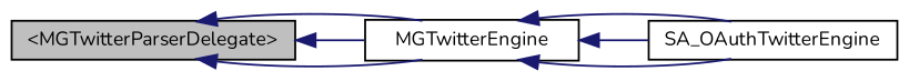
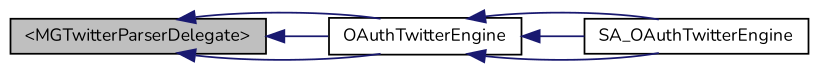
  digraph {
    rankdir=LR
    fontname=Nunito
    node [color=black fillcolor=white fontname=Nunito fontsize=10 shape=record style=filled]
    edge [color=midnightblue dir=back fontname=Nunito fontsize=10 labelfontname=Helvetica labelfontsize=10 style=solid]
    n1 [fillcolor=grey75 fontcolor=black height=0.2 label="\<MGTwitterParserDelegate\>" width=0.4]
-   n2 [height=0.2 label=MGTwitterEngine width=0.4]
+   n2 [height=0.2 label=OAuthTwitterEngine width=0.4]
    n3 [height=0.2 label=SA_OAuthTwitterEngine width=0.4]
    n1 -> n2
    n1 -> n2
    n1 -> n2
    n2 -> n3
    n2 -> n3
    n2 -> n3
  }
